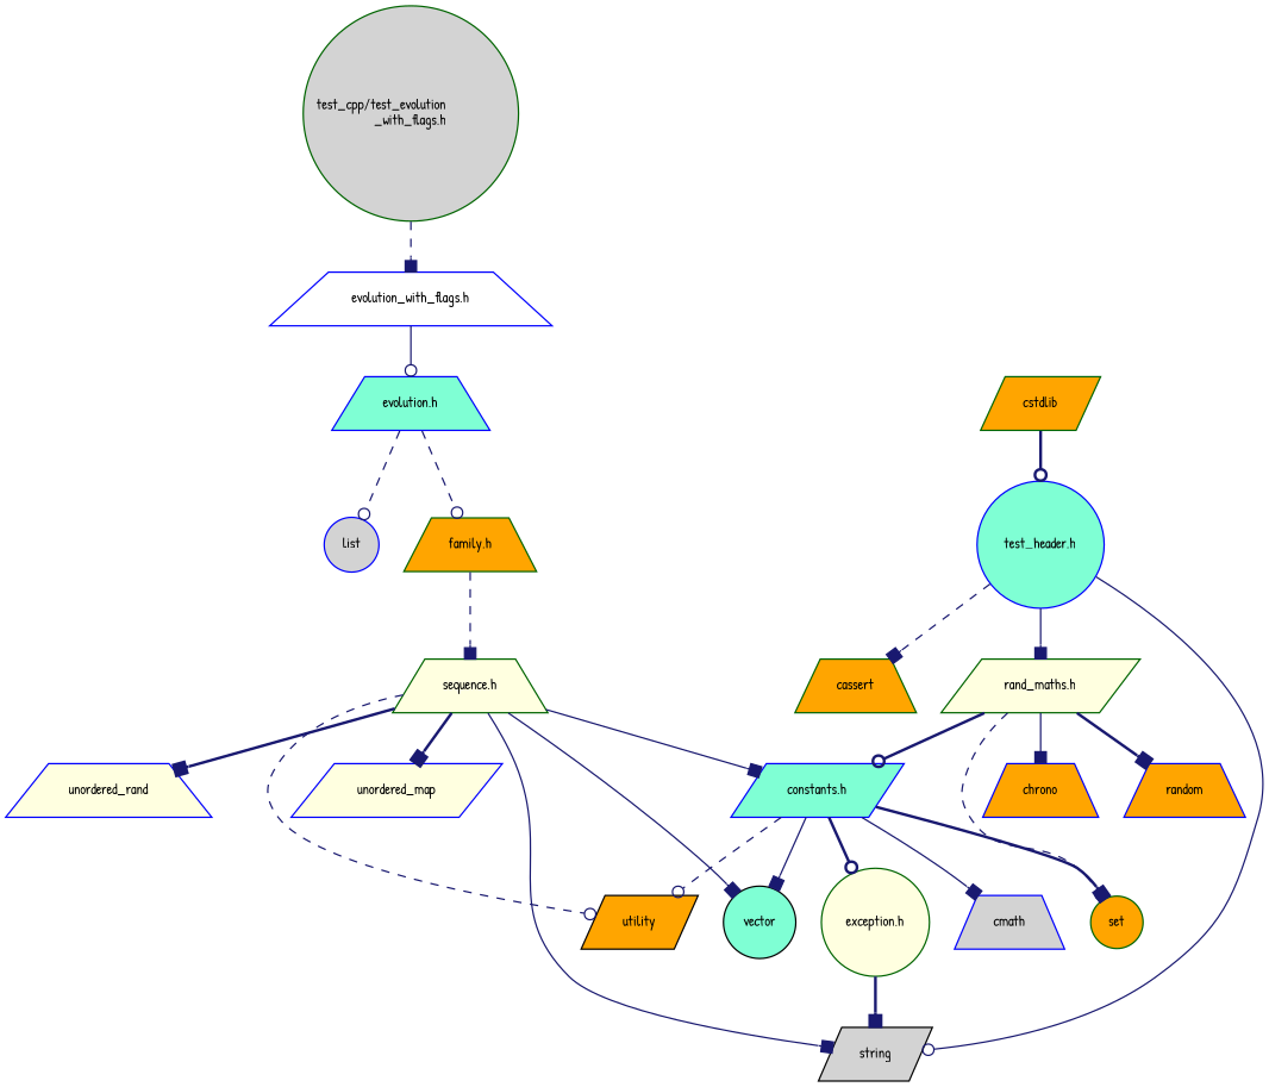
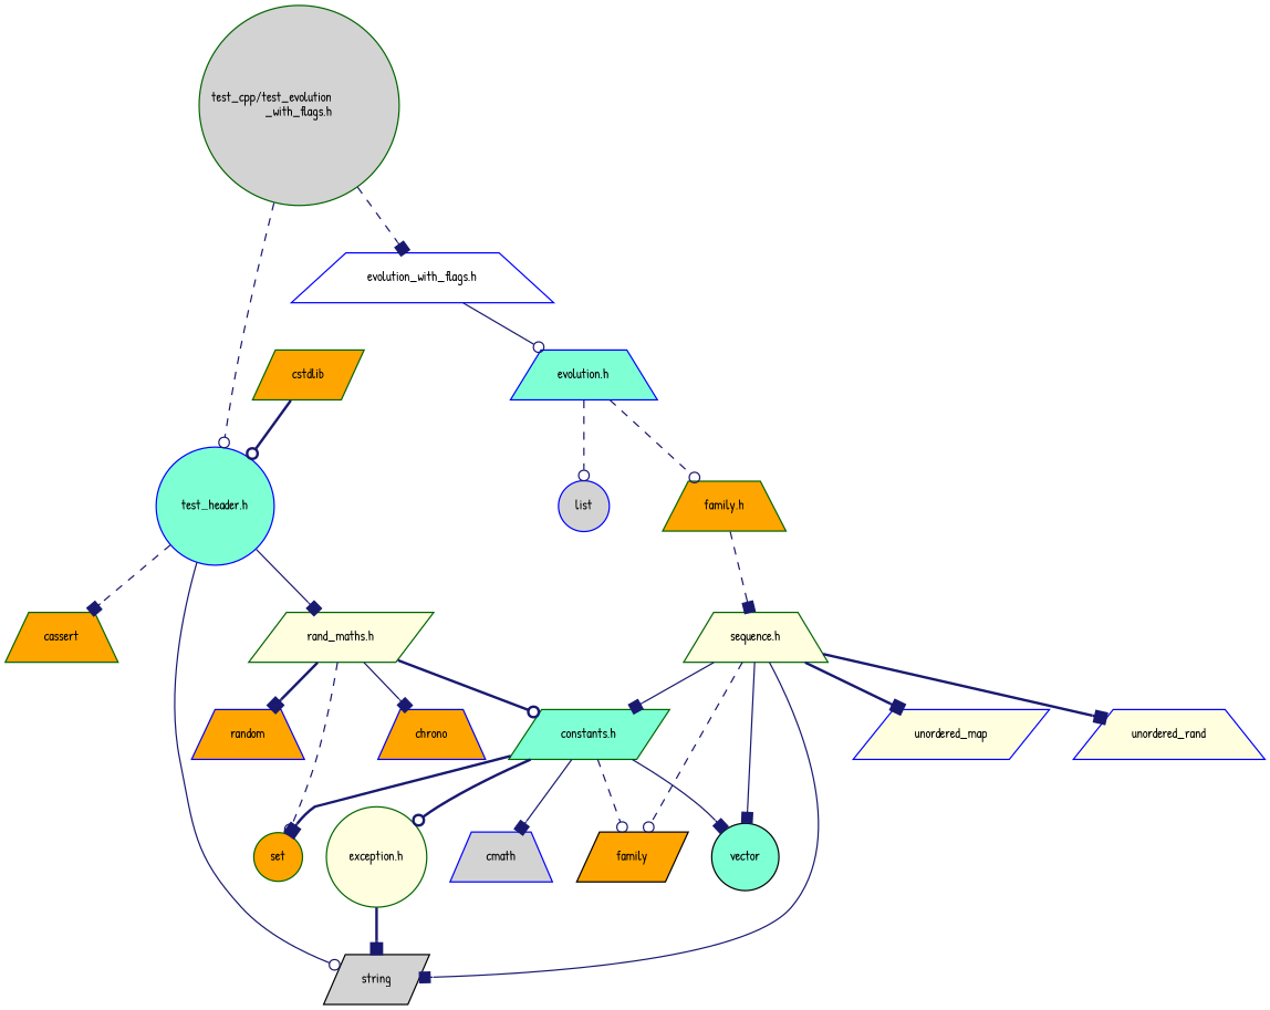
  digraph {
    fontname="Patrick Hand"
    node [color=darkgreen fillcolor=orange fontname="Patrick Hand" fontsize=10 shape=trapezium style=filled]
    edge [arrowhead=box color=midnightblue fontname="Patrick Hand" fontsize=10 labelfontname=Helvetica labelfontsize=10 style=dashed]
    n1 [fillcolor=lightgrey fontcolor=black height=0.2 label="test_cpp/test_evolution\l_with_flags.h" shape=circle width=0.4]
    n2 [color=blue fillcolor=aquamarine height=0.2 label="test_header.h" shape=circle width=0.4]
    n3 [color=blue fillcolor=white height=0.2 label="evolution_with_flags.h" width=0.4]
    n4 [height=0.2 label=cassert width=0.4]
    n5 [color=black fillcolor=lightgrey height=0.2 label=string shape=parallelogram width=0.4]
    n6 [fillcolor=lightyellow height=0.2 label="rand_maths.h" shape=parallelogram width=0.4]
    n7 [color=blue fillcolor=aquamarine height=0.2 label="evolution.h" width=0.4]
    n8 [height=0.2 label=cstdlib shape=parallelogram width=0.4]
-   n9 [color=blue fillcolor=aquamarine height=0.2 label="constants.h" shape=parallelogram width=0.4]
+   n9 [fillcolor=aquamarine height=0.2 label="constants.h" shape=parallelogram width=0.4]
    n10 [height=0.2 label=set shape=circle width=0.4]
    n11 [color=blue height=0.2 label=chrono width=0.4]
    n12 [color=blue height=0.2 label=random width=0.4]
    n13 [fillcolor=lightyellow height=0.2 label="exception.h" shape=circle width=0.4]
    n14 [color=blue fillcolor=lightgrey height=0.2 label=cmath width=0.4]
-   n15 [color=black height=0.2 label=utility shape=parallelogram width=0.4]
+   n15 [color=black height=0.2 label=family shape=parallelogram width=0.4]
    n16 [color=black fillcolor=aquamarine height=0.2 label=vector shape=circle width=0.4]
    n17 [height=0.2 label="family.h" width=0.4]
    n18 [color=blue fillcolor=lightgrey height=0.2 label=list shape=circle width=0.4]
    n19 [fillcolor=lightyellow height=0.2 label="sequence.h" width=0.4]
    n20 [color=blue fillcolor=lightyellow height=0.2 label=unordered_map shape=parallelogram width=0.4]
    n21 [color=blue fillcolor=lightyellow height=0.2 label=unordered_rand width=0.4]
+   n1 -> n2 [arrowhead=odot]
    n1 -> n3
    n2 -> n4
    n2 -> n5 [arrowhead=odot style=solid]
    n2 -> n6 [style=solid]
    n3 -> n7 [arrowhead=odot style=solid]
    n6 -> n9 [arrowhead=odot style=bold]
    n6 -> n10 [arrowhead=odot]
    n6 -> n11 [style=solid]
    n6 -> n12 [style=bold]
    n7 -> n17 [arrowhead=odot]
    n7 -> n18 [arrowhead=odot]
    n8 -> n2 [arrowhead=odot style=bold]
    n9 -> n10 [style=bold]
    n9 -> n13 [arrowhead=odot style=bold]
    n9 -> n14 [style=solid]
    n9 -> n15 [arrowhead=odot]
    n9 -> n16 [style=solid]
    n13 -> n5 [style=bold]
    n17 -> n19
    n19 -> n5 [style=solid]
    n19 -> n9 [style=solid]
    n19 -> n15 [arrowhead=odot]
    n19 -> n16 [style=solid]
    n19 -> n20 [style=bold]
    n19 -> n21 [style=bold]
  }
